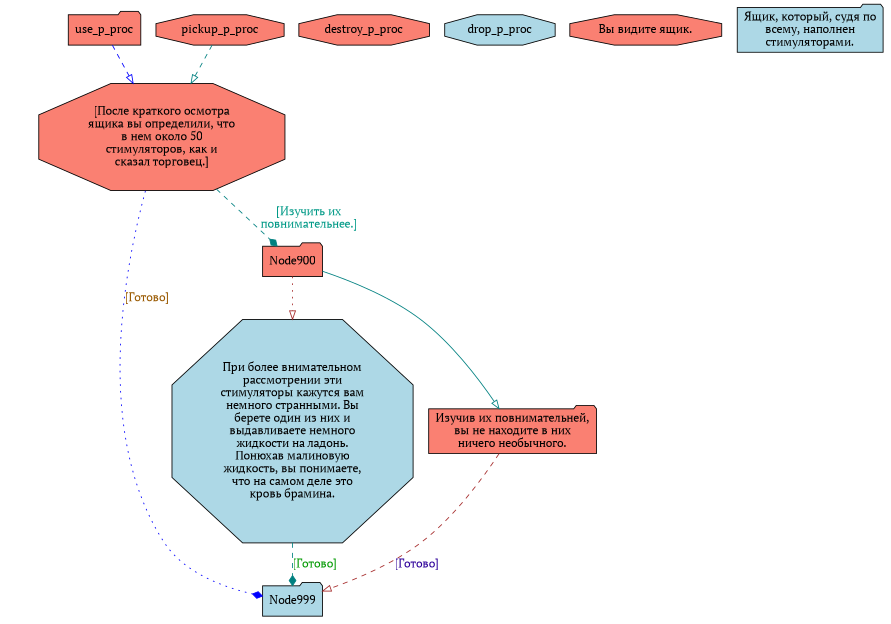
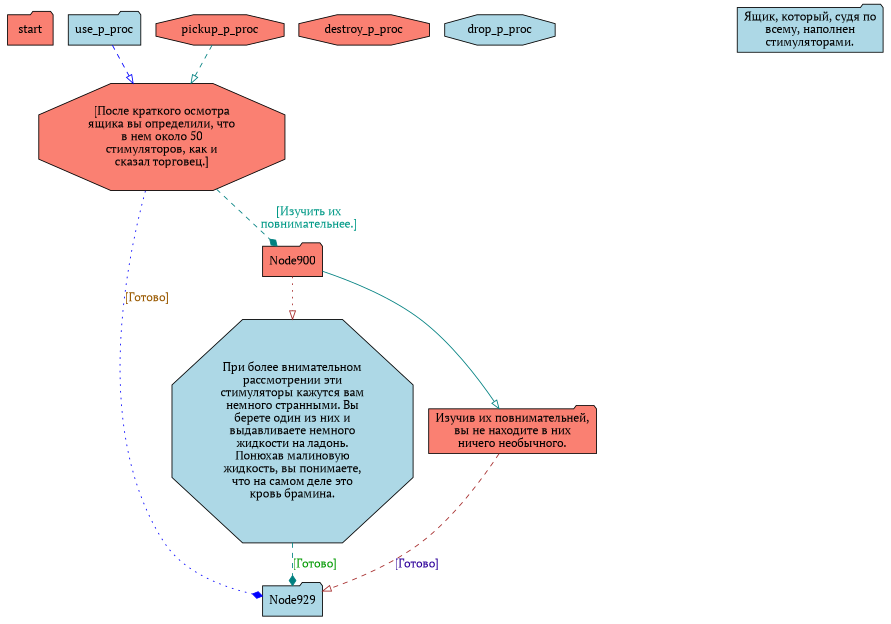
  digraph {
    fontname="PT Serif"
    node [color="#000000" fillcolor=salmon fontname="PT Serif" shape=folder style=filled]
    edge [arrowhead=onormal color=teal fontname="PT Serif" style=dashed]
+   start
    n2 [label="[После краткого осмотра\nящика вы определили, что\nв нем около 50\nстимуляторов, как и\nсказал торговец.]" shape=octagon]
-   use_p_proc
-   Node999 [fillcolor=lightblue]
+   use_p_proc [fillcolor=lightblue]
+   Node999 [fillcolor=lightblue label=Node929]
    Node900
    n6 [fillcolor=lightblue label="При более внимательном\nрассмотрении эти\nстимуляторы кажутся вам\nнемного странными. Вы\nберете один из них и\nвыдавливаете немного\nжидкости на ладонь.\nПонюхав малиновую\nжидкость, вы понимаете,\nчто на самом деле это\nкровь брамина." shape=octagon]
    n7 [label="Изучив их повнимательней,\nвы не находите в них\nничего необычного."]
    pickup_p_proc [shape=octagon]
    destroy_p_proc [shape=octagon]
    drop_p_proc [fillcolor=lightblue shape=octagon]
-   n11 [label="Вы видите ящик." shape=octagon]
    n12 [fillcolor=lightblue label="Ящик, который, судя по\nвсему, наполнен\nстимуляторами."]
    n2 -> Node999 [arrowhead=diamond color=blue fontcolor="#995900" label="[Готово]" style=dotted]
    n2 -> Node900 [arrowhead=diamond fontcolor="#009986" label="[Изучить их\nповнимательнее.]"]
    use_p_proc -> n2 [color=blue]
    Node900 -> n6 [color=brown style=dotted]
    Node900 -> n7 [style=solid]
    n6 -> Node999 [arrowhead=diamond fontcolor="#009900" label="[Готово]"]
    n7 -> Node999 [color=brown fontcolor="#2D0099" label="[Готово]"]
    pickup_p_proc -> n2
  }
